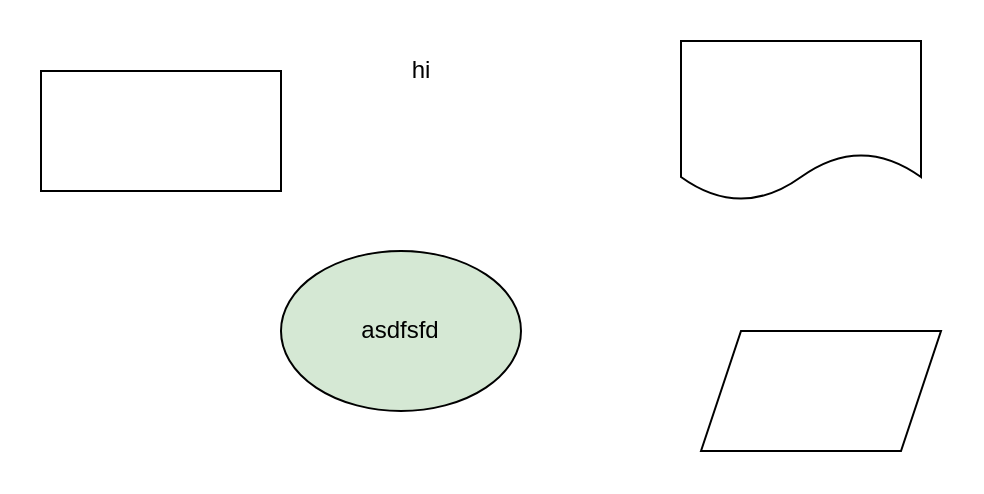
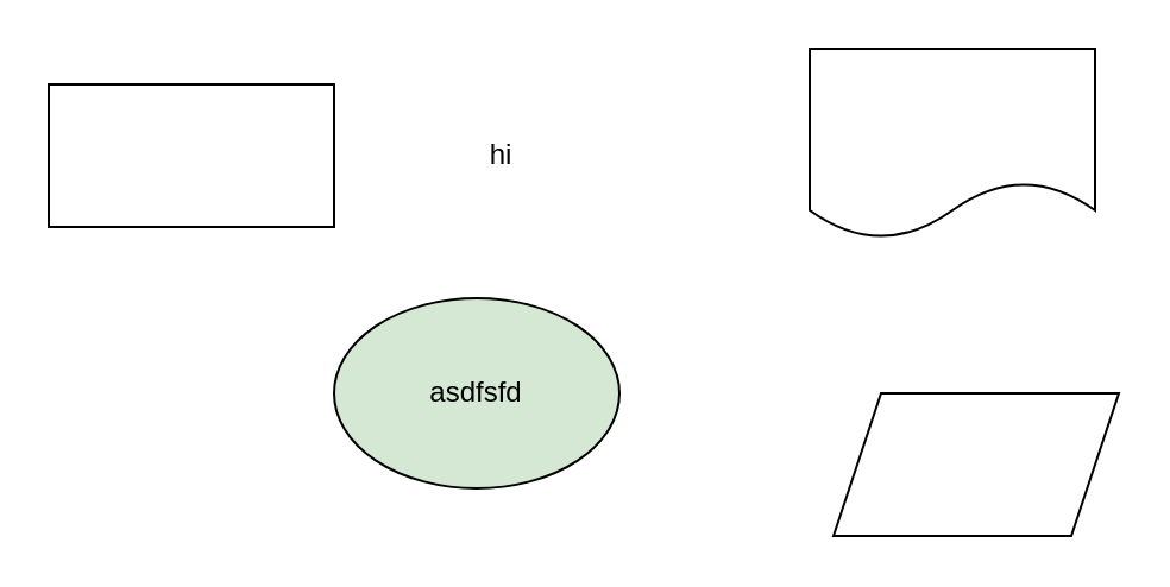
  <mxCell id="0" />
  <mxCell id="1" parent="0" />
  <mxCell id="2" value="" style="rounded=0;whiteSpace=wrap;html=1;" vertex="1" parent="1"><mxGeometry x="20" y="35" width="120" height="60" as="geometry" /></mxCell>
  <mxCell id="3" value="asdfsfd" style="ellipse;whiteSpace=wrap;html=1;fillColor=#d5e8d4;" vertex="1" parent="1"><mxGeometry x="140" y="125" width="120" height="80" as="geometry" /></mxCell>
- <mxCell id="4" value="hi" style="text;html=1;align=center;verticalAlign=middle;resizable=0;points=[];autosize=1;strokeColor=none;fillColor=none;" vertex="1" parent="1"><mxGeometry x="195" y="20" width="30" height="30" as="geometry" /></mxCell>
+ <mxCell id="4" value="hi" style="text;html=1;align=center;verticalAlign=middle;resizable=0;points=[];autosize=1;strokeColor=none;fillColor=none;" vertex="1" parent="1"><mxGeometry x="195" y="50" width="30" height="30" as="geometry" /></mxCell>
  <mxCell id="5" value="" style="shape=document;whiteSpace=wrap;html=1;boundedLbl=1;" vertex="1" parent="1"><mxGeometry x="340" y="20" width="120" height="80" as="geometry" /></mxCell>
  <mxCell id="6" value="" style="shape=parallelogram;perimeter=parallelogramPerimeter;whiteSpace=wrap;html=1;fixedSize=1;" vertex="1" parent="1"><mxGeometry x="350" y="165" width="120" height="60" as="geometry" /></mxCell>
